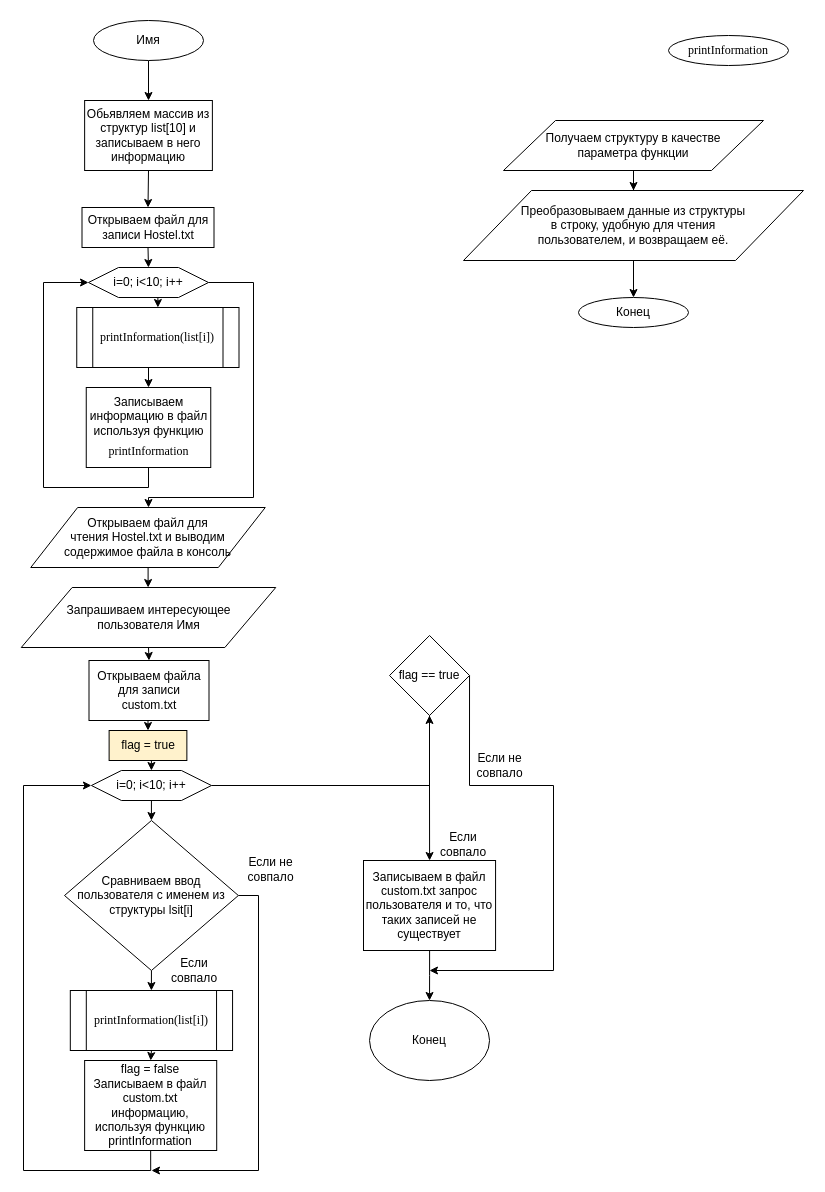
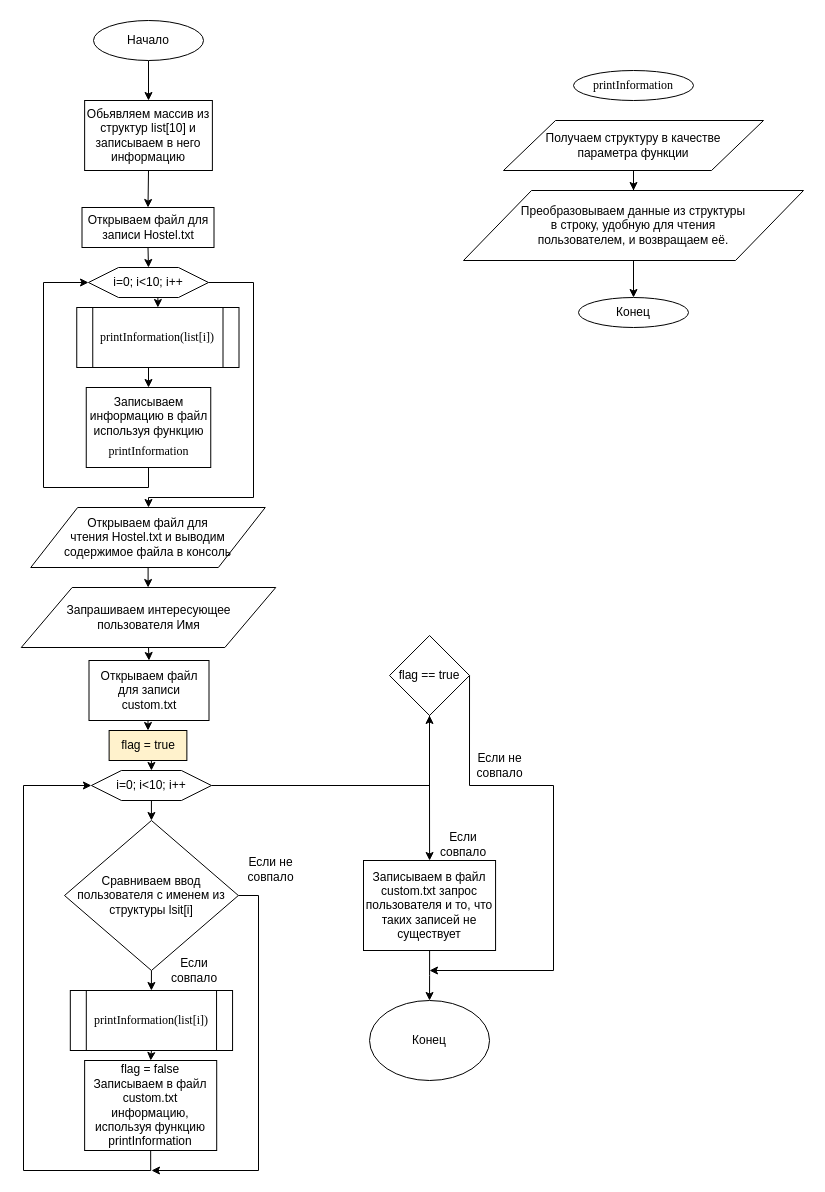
  <mxCell id="0" />
  <mxCell id="1" parent="0" />
- <mxCell id="2" value="&lt;font style=&quot;font-size: 12px&quot;&gt;&lt;span style=&quot;background-color: rgb(255 , 255 , 255)&quot;&gt;&lt;font style=&quot;font-size: 12px&quot; face=&quot;Times New Roman, serif&quot;&gt;&lt;font style=&quot;font-size: 12px&quot;&gt;&lt;span style=&quot;background-position: 0% 0% ; background-repeat: repeat ; background-attachment: scroll ; background-image: none ; background-size: auto&quot;&gt;printInformation&lt;/span&gt;&lt;/font&gt;&lt;/font&gt;&lt;/span&gt;&lt;/font&gt;" style="ellipse;whiteSpace=wrap;html=1;" vertex="1" parent="1"><mxGeometry x="668" y="35" width="120" height="30" as="geometry" /></mxCell>
+ <mxCell id="2" value="&lt;font style=&quot;font-size: 12px&quot;&gt;&lt;span style=&quot;background-color: rgb(255 , 255 , 255)&quot;&gt;&lt;font style=&quot;font-size: 12px&quot; face=&quot;Times New Roman, serif&quot;&gt;&lt;font style=&quot;font-size: 12px&quot;&gt;&lt;span style=&quot;background-position: 0% 0% ; background-repeat: repeat ; background-attachment: scroll ; background-image: none ; background-size: auto&quot;&gt;printInformation&lt;/span&gt;&lt;/font&gt;&lt;/font&gt;&lt;/span&gt;&lt;/font&gt;" style="ellipse;whiteSpace=wrap;html=1;" vertex="1" parent="1"><mxGeometry x="573" y="70" width="120" height="30" as="geometry" /></mxCell>
  <mxCell id="3" value="" style="edgeStyle=orthogonalEdgeStyle;rounded=0;orthogonalLoop=1;jettySize=auto;html=1;" edge="1" parent="1" source="4" target="6"><mxGeometry relative="1" as="geometry" /></mxCell>
  <mxCell id="4" value="&lt;div&gt;Получаем структуру в качестве&lt;/div&gt;&lt;div&gt; параметра функции&lt;/div&gt;" style="shape=parallelogram;perimeter=parallelogramPerimeter;whiteSpace=wrap;html=1;" vertex="1" parent="1"><mxGeometry x="503" y="120" width="260" height="50" as="geometry" /></mxCell>
  <mxCell id="5" style="edgeStyle=orthogonalEdgeStyle;rounded=0;orthogonalLoop=1;jettySize=auto;html=1;entryX=0.5;entryY=0;entryDx=0;entryDy=0;" edge="1" parent="1" source="6" target="7"><mxGeometry relative="1" as="geometry" /></mxCell>
  <mxCell id="6" value="&lt;div&gt;Преобразовываем данные из структуры&lt;/div&gt;&lt;div&gt; в строку, удобную для чтения&lt;/div&gt;&lt;div&gt; пользователем, и возвращаем её.&lt;/div&gt;" style="shape=parallelogram;perimeter=parallelogramPerimeter;whiteSpace=wrap;html=1;" vertex="1" parent="1"><mxGeometry x="463" y="190" width="340" height="70" as="geometry" /></mxCell>
  <mxCell id="7" value="Конец" style="ellipse;whiteSpace=wrap;html=1;" vertex="1" parent="1"><mxGeometry x="578" y="297" width="110" height="30" as="geometry" /></mxCell>
  <mxCell id="8" style="edgeStyle=orthogonalEdgeStyle;rounded=0;orthogonalLoop=1;jettySize=auto;html=1;exitX=0.5;exitY=1;exitDx=0;exitDy=0;" edge="1" parent="1" source="9" target="11"><mxGeometry relative="1" as="geometry" /></mxCell>
- <mxCell id="9" value="Имя" style="ellipse;whiteSpace=wrap;html=1;" vertex="1" parent="1"><mxGeometry x="93" y="20" width="110" height="40" as="geometry" /></mxCell>
+ <mxCell id="9" value="Начало" style="ellipse;whiteSpace=wrap;html=1;" vertex="1" parent="1"><mxGeometry x="93" y="20" width="110" height="40" as="geometry" /></mxCell>
  <mxCell id="10" style="edgeStyle=orthogonalEdgeStyle;rounded=0;orthogonalLoop=1;jettySize=auto;html=1;exitX=0.5;exitY=1;exitDx=0;exitDy=0;entryX=0.5;entryY=0;entryDx=0;entryDy=0;" edge="1" parent="1" source="11" target="13"><mxGeometry relative="1" as="geometry" /></mxCell>
  <mxCell id="11" value="Обьявляем массив из структур list[10] и записываем в него информацию" style="rounded=0;whiteSpace=wrap;html=1;" vertex="1" parent="1"><mxGeometry x="84.13" y="100" width="127.75" height="70" as="geometry" /></mxCell>
  <mxCell id="12" style="edgeStyle=orthogonalEdgeStyle;rounded=0;orthogonalLoop=1;jettySize=auto;html=1;exitX=0.5;exitY=1;exitDx=0;exitDy=0;entryX=0.5;entryY=0;entryDx=0;entryDy=0;" edge="1" parent="1" source="13" target="16"><mxGeometry relative="1" as="geometry" /></mxCell>
  <mxCell id="13" value="&lt;div&gt;Открываем файл для записи Hostel.txt&lt;/div&gt;" style="rounded=0;whiteSpace=wrap;html=1;" vertex="1" parent="1"><mxGeometry x="81.5" y="207" width="132" height="40" as="geometry" /></mxCell>
  <mxCell id="14" style="edgeStyle=orthogonalEdgeStyle;rounded=0;orthogonalLoop=1;jettySize=auto;html=1;exitX=1;exitY=0.5;exitDx=0;exitDy=0;" edge="1" parent="1" source="16" target="20"><mxGeometry relative="1" as="geometry"><Array as="points"><mxPoint x="253" y="282" /><mxPoint x="253" y="497" /><mxPoint x="148" y="497" /></Array></mxGeometry></mxCell>
  <mxCell id="15" style="edgeStyle=orthogonalEdgeStyle;rounded=0;orthogonalLoop=1;jettySize=auto;html=1;exitX=0.5;exitY=1;exitDx=0;exitDy=0;entryX=0.5;entryY=0;entryDx=0;entryDy=0;" edge="1" parent="1" source="16" target="24"><mxGeometry relative="1" as="geometry" /></mxCell>
  <mxCell id="16" value="i=0; i&amp;lt;10; i++" style="shape=hexagon;perimeter=hexagonPerimeter2;whiteSpace=wrap;html=1;" vertex="1" parent="1"><mxGeometry x="88" y="267" width="120" height="30" as="geometry" /></mxCell>
  <mxCell id="17" style="edgeStyle=orthogonalEdgeStyle;rounded=0;orthogonalLoop=1;jettySize=auto;html=1;exitX=0.5;exitY=1;exitDx=0;exitDy=0;entryX=0;entryY=0.5;entryDx=0;entryDy=0;" edge="1" parent="1" source="18" target="16"><mxGeometry relative="1" as="geometry"><mxPoint x="23" y="282" as="targetPoint" /><Array as="points"><mxPoint x="148" y="487" /><mxPoint x="43" y="487" /><mxPoint x="43" y="282" /></Array></mxGeometry></mxCell>
  <mxCell id="18" value="Записываем информацию в файл используя функцию &lt;font size=&quot;1&quot;&gt;&lt;span style=&quot;background-color: rgb(255 , 255 , 255)&quot;&gt;&lt;font face=&quot;Times New Roman, serif&quot;&gt;&lt;font style=&quot;font-size: 14pt&quot;&gt;&lt;span style=&quot;background-position: 0% 0% ; background-repeat: repeat ; background-attachment: scroll ; background-image: none ; background-size: auto ; font-size: 12px&quot;&gt;printInformation&lt;/span&gt;&lt;/font&gt;&lt;/font&gt;&lt;/span&gt;&lt;/font&gt;" style="rounded=0;whiteSpace=wrap;html=1;" vertex="1" parent="1"><mxGeometry x="85.75" y="387" width="124.5" height="80" as="geometry" /></mxCell>
  <mxCell id="19" value="" style="edgeStyle=orthogonalEdgeStyle;rounded=0;orthogonalLoop=1;jettySize=auto;html=1;" edge="1" parent="1" source="20" target="22"><mxGeometry relative="1" as="geometry" /></mxCell>
  <mxCell id="20" value="&lt;div&gt;Открываем файл для &lt;br&gt;&lt;/div&gt;&lt;div&gt;чтения Hostel.txt и выводим&lt;/div&gt;&lt;div&gt; содержимое файла в консоль&lt;/div&gt;" style="shape=parallelogram;perimeter=parallelogramPerimeter;whiteSpace=wrap;html=1;" vertex="1" parent="1"><mxGeometry x="30.25" y="507" width="234.5" height="60" as="geometry" /></mxCell>
  <mxCell id="21" style="edgeStyle=orthogonalEdgeStyle;rounded=0;orthogonalLoop=1;jettySize=auto;html=1;exitX=0.5;exitY=1;exitDx=0;exitDy=0;entryX=0.5;entryY=0;entryDx=0;entryDy=0;" edge="1" parent="1" source="22" target="32"><mxGeometry relative="1" as="geometry" /></mxCell>
  <mxCell id="22" value="&lt;div&gt;Запрашиваем интересующее&lt;/div&gt;&lt;div&gt; пользователя Имя&lt;/div&gt;" style="shape=parallelogram;perimeter=parallelogramPerimeter;whiteSpace=wrap;html=1;" vertex="1" parent="1"><mxGeometry x="20.75" y="587" width="254.5" height="60" as="geometry" /></mxCell>
  <mxCell id="23" style="edgeStyle=orthogonalEdgeStyle;rounded=0;orthogonalLoop=1;jettySize=auto;html=1;exitX=0.5;exitY=1;exitDx=0;exitDy=0;entryX=0.5;entryY=0;entryDx=0;entryDy=0;" edge="1" parent="1" source="24" target="18"><mxGeometry relative="1" as="geometry" /></mxCell>
  <mxCell id="24" value="&lt;font style=&quot;font-size: 12px&quot;&gt;&lt;span style=&quot;background-color: rgb(255 , 255 , 255)&quot;&gt;&lt;font style=&quot;font-size: 12px&quot; face=&quot;Times New Roman, serif&quot;&gt;&lt;font style=&quot;font-size: 12px&quot;&gt;&lt;span style=&quot;background-position: 0% 0% ; background-repeat: repeat ; background-attachment: scroll ; background-image: none ; background-size: auto&quot;&gt;printInformation(list[i])&lt;/span&gt;&lt;/font&gt;&lt;/font&gt;&lt;/span&gt;&lt;/font&gt;" style="shape=process;whiteSpace=wrap;html=1;backgroundOutline=1;" vertex="1" parent="1"><mxGeometry x="76.25" y="307" width="162.25" height="60" as="geometry" /></mxCell>
  <mxCell id="25" style="edgeStyle=orthogonalEdgeStyle;rounded=0;orthogonalLoop=1;jettySize=auto;html=1;exitX=0.5;exitY=1;exitDx=0;exitDy=0;entryX=0.5;entryY=0;entryDx=0;entryDy=0;" edge="1" parent="1" source="27" target="30"><mxGeometry relative="1" as="geometry" /></mxCell>
  <mxCell id="26" style="edgeStyle=orthogonalEdgeStyle;rounded=0;orthogonalLoop=1;jettySize=auto;html=1;exitX=1;exitY=0.5;exitDx=0;exitDy=0;" edge="1" parent="1" source="27" target="42"><mxGeometry relative="1" as="geometry" /></mxCell>
  <mxCell id="27" value="i=0; i&amp;lt;10; i++" style="shape=hexagon;perimeter=hexagonPerimeter2;whiteSpace=wrap;html=1;" vertex="1" parent="1"><mxGeometry x="90.93" y="770" width="120" height="30" as="geometry" /></mxCell>
  <mxCell id="28" style="edgeStyle=orthogonalEdgeStyle;rounded=0;orthogonalLoop=1;jettySize=auto;html=1;exitX=0.5;exitY=1;exitDx=0;exitDy=0;" edge="1" parent="1" source="30" target="39"><mxGeometry relative="1" as="geometry" /></mxCell>
  <mxCell id="29" style="edgeStyle=orthogonalEdgeStyle;rounded=0;orthogonalLoop=1;jettySize=auto;html=1;exitX=1;exitY=0.5;exitDx=0;exitDy=0;" edge="1" parent="1" source="30"><mxGeometry relative="1" as="geometry"><mxPoint x="151" y="1170" as="targetPoint" /><Array as="points"><mxPoint x="258" y="895" /><mxPoint x="258" y="1170" /></Array></mxGeometry></mxCell>
  <mxCell id="30" value="Сравниваем ввод пользователя с именем из структуры lsit[i]" style="rhombus;whiteSpace=wrap;html=1;" vertex="1" parent="1"><mxGeometry x="64" y="820" width="173.87" height="150" as="geometry" /></mxCell>
  <mxCell id="31" style="edgeStyle=orthogonalEdgeStyle;rounded=0;orthogonalLoop=1;jettySize=auto;html=1;exitX=0.5;exitY=1;exitDx=0;exitDy=0;entryX=0.5;entryY=0;entryDx=0;entryDy=0;" edge="1" parent="1" source="32" target="36"><mxGeometry relative="1" as="geometry" /></mxCell>
- <mxCell id="32" value="Открываем файла для записи custom.txt" style="rounded=0;whiteSpace=wrap;html=1;" vertex="1" parent="1"><mxGeometry x="88.5" y="660" width="120" height="60" as="geometry" /></mxCell>
+ <mxCell id="32" value="Открываем файл для записи custom.txt" style="rounded=0;whiteSpace=wrap;html=1;" vertex="1" parent="1"><mxGeometry x="88.5" y="660" width="120" height="60" as="geometry" /></mxCell>
  <mxCell id="33" style="edgeStyle=orthogonalEdgeStyle;rounded=0;orthogonalLoop=1;jettySize=auto;html=1;exitX=0.5;exitY=1;exitDx=0;exitDy=0;entryX=0;entryY=0.5;entryDx=0;entryDy=0;" edge="1" parent="1" source="34" target="27"><mxGeometry relative="1" as="geometry"><mxPoint x="51.059" y="784.941" as="targetPoint" /><Array as="points"><mxPoint x="150" y="1170" /><mxPoint x="23" y="1170" /><mxPoint x="23" y="785" /></Array></mxGeometry></mxCell>
  <mxCell id="34" value="&lt;div&gt;flag = false&lt;/div&gt;&lt;div&gt;Записываем в файл custom.txt информацию, используя функцию printInformation&lt;br&gt;&lt;/div&gt;" style="rounded=0;whiteSpace=wrap;html=1;" vertex="1" parent="1"><mxGeometry x="84.13" y="1060" width="132.07" height="90" as="geometry" /></mxCell>
  <mxCell id="35" style="edgeStyle=orthogonalEdgeStyle;rounded=0;orthogonalLoop=1;jettySize=auto;html=1;exitX=0.5;exitY=1;exitDx=0;exitDy=0;entryX=0.5;entryY=0;entryDx=0;entryDy=0;" edge="1" parent="1" source="36" target="27"><mxGeometry relative="1" as="geometry" /></mxCell>
  <mxCell id="36" value="flag = true" style="rounded=0;whiteSpace=wrap;html=1;fillColor=#fff2cc;" vertex="1" parent="1"><mxGeometry x="108.62" y="730" width="77.75" height="30" as="geometry" /></mxCell>
  <mxCell id="37" value="Если совпало" style="text;html=1;strokeColor=none;fillColor=none;align=center;verticalAlign=middle;whiteSpace=wrap;rounded=0;" vertex="1" parent="1"><mxGeometry x="173.5" y="960" width="40" height="20" as="geometry" /></mxCell>
  <mxCell id="38" style="edgeStyle=orthogonalEdgeStyle;rounded=0;orthogonalLoop=1;jettySize=auto;html=1;exitX=0.5;exitY=1;exitDx=0;exitDy=0;entryX=0.5;entryY=0;entryDx=0;entryDy=0;" edge="1" parent="1" source="39" target="34"><mxGeometry relative="1" as="geometry" /></mxCell>
  <mxCell id="39" value="&lt;font style=&quot;font-size: 12px&quot;&gt;&lt;span style=&quot;background-color: rgb(255 , 255 , 255)&quot;&gt;&lt;font style=&quot;font-size: 12px&quot; face=&quot;Times New Roman, serif&quot;&gt;&lt;font style=&quot;font-size: 12px&quot;&gt;&lt;span style=&quot;background-position: 0% 0% ; background-repeat: repeat ; background-attachment: scroll ; background-image: none ; background-size: auto&quot;&gt;printInformation(list[i])&lt;/span&gt;&lt;/font&gt;&lt;/font&gt;&lt;/span&gt;&lt;/font&gt;" style="shape=process;whiteSpace=wrap;html=1;backgroundOutline=1;" vertex="1" parent="1"><mxGeometry x="69.81" y="990" width="162.25" height="60" as="geometry" /></mxCell>
  <mxCell id="40" style="edgeStyle=orthogonalEdgeStyle;rounded=0;orthogonalLoop=1;jettySize=auto;html=1;" edge="1" parent="1" source="42" target="45"><mxGeometry relative="1" as="geometry" /></mxCell>
  <mxCell id="41" style="edgeStyle=orthogonalEdgeStyle;rounded=0;orthogonalLoop=1;jettySize=auto;html=1;exitX=1;exitY=0.5;exitDx=0;exitDy=0;" edge="1" parent="1" source="42"><mxGeometry relative="1" as="geometry"><mxPoint x="429" y="970" as="targetPoint" /><Array as="points"><mxPoint x="553" y="785" /><mxPoint x="553" y="970" /></Array></mxGeometry></mxCell>
  <mxCell id="42" value="flag == true" style="rhombus;whiteSpace=wrap;html=1;" vertex="1" parent="1"><mxGeometry x="389.04" y="635" width="80" height="80" as="geometry" /></mxCell>
  <mxCell id="43" value="Если совпало" style="text;html=1;strokeColor=none;fillColor=none;align=center;verticalAlign=middle;whiteSpace=wrap;rounded=0;" vertex="1" parent="1"><mxGeometry x="443" y="834" width="40" height="20" as="geometry" /></mxCell>
  <mxCell id="44" value="" style="edgeStyle=orthogonalEdgeStyle;rounded=0;orthogonalLoop=1;jettySize=auto;html=1;" edge="1" parent="1" source="45" target="47"><mxGeometry relative="1" as="geometry" /></mxCell>
  <mxCell id="45" value="&lt;div&gt;Записываем в файл custom.txt запрос пользователя и то, что таких записей не существует&lt;br&gt;&lt;/div&gt;" style="rounded=0;whiteSpace=wrap;html=1;" vertex="1" parent="1"><mxGeometry x="363" y="860" width="132.07" height="90" as="geometry" /></mxCell>
  <mxCell id="46" value="&lt;div&gt;Если не&lt;/div&gt;&lt;div&gt;совпало&lt;/div&gt;" style="text;html=1;align=center;verticalAlign=middle;resizable=0;points=[];autosize=1;" vertex="1" parent="1"><mxGeometry x="240" y="854" width="60" height="30" as="geometry" /></mxCell>
  <mxCell id="47" value="Конец" style="ellipse;whiteSpace=wrap;html=1;" vertex="1" parent="1"><mxGeometry x="369.04" y="1000" width="120" height="80" as="geometry" /></mxCell>
  <mxCell id="48" value="&lt;div&gt;Если не&lt;/div&gt;&lt;div&gt;совпало&lt;/div&gt;" style="text;html=1;align=center;verticalAlign=middle;resizable=0;points=[];autosize=1;" vertex="1" parent="1"><mxGeometry x="469.04" y="750" width="60" height="30" as="geometry" /></mxCell>
